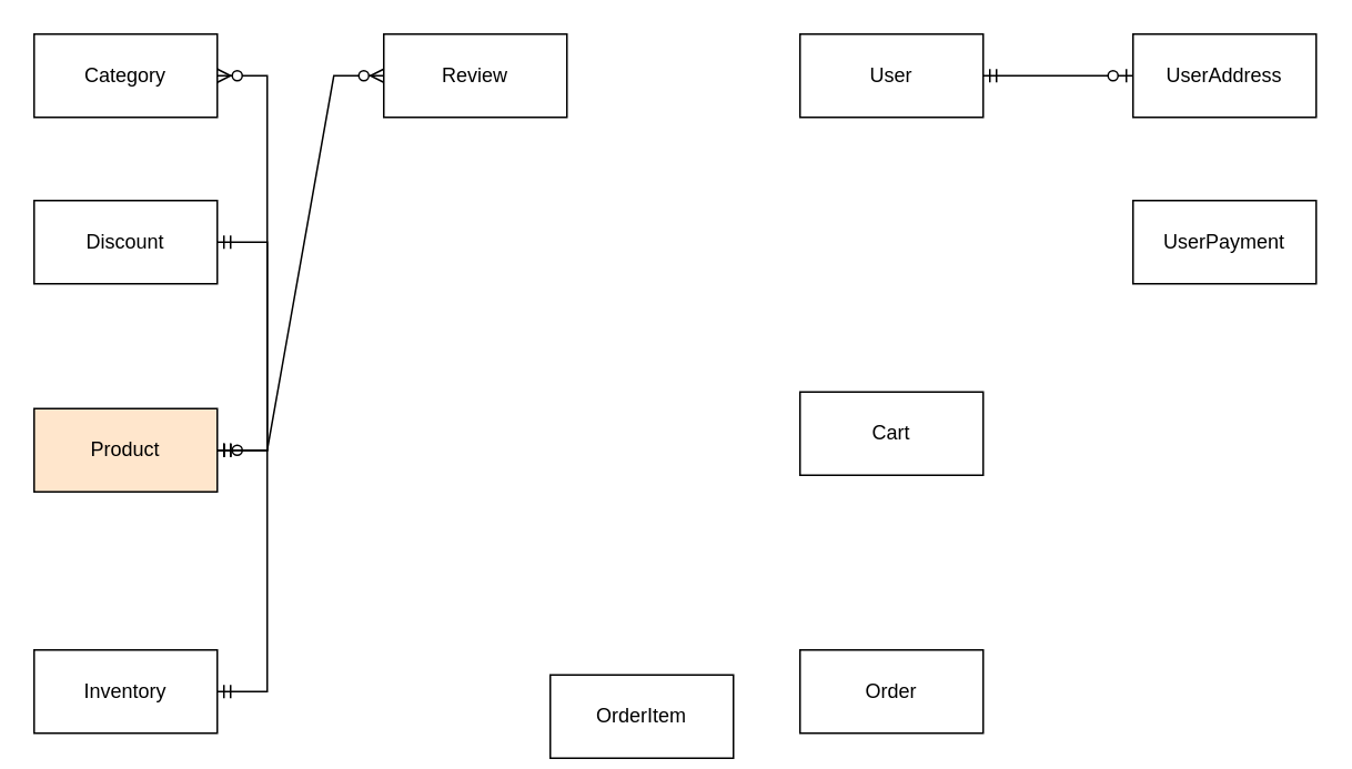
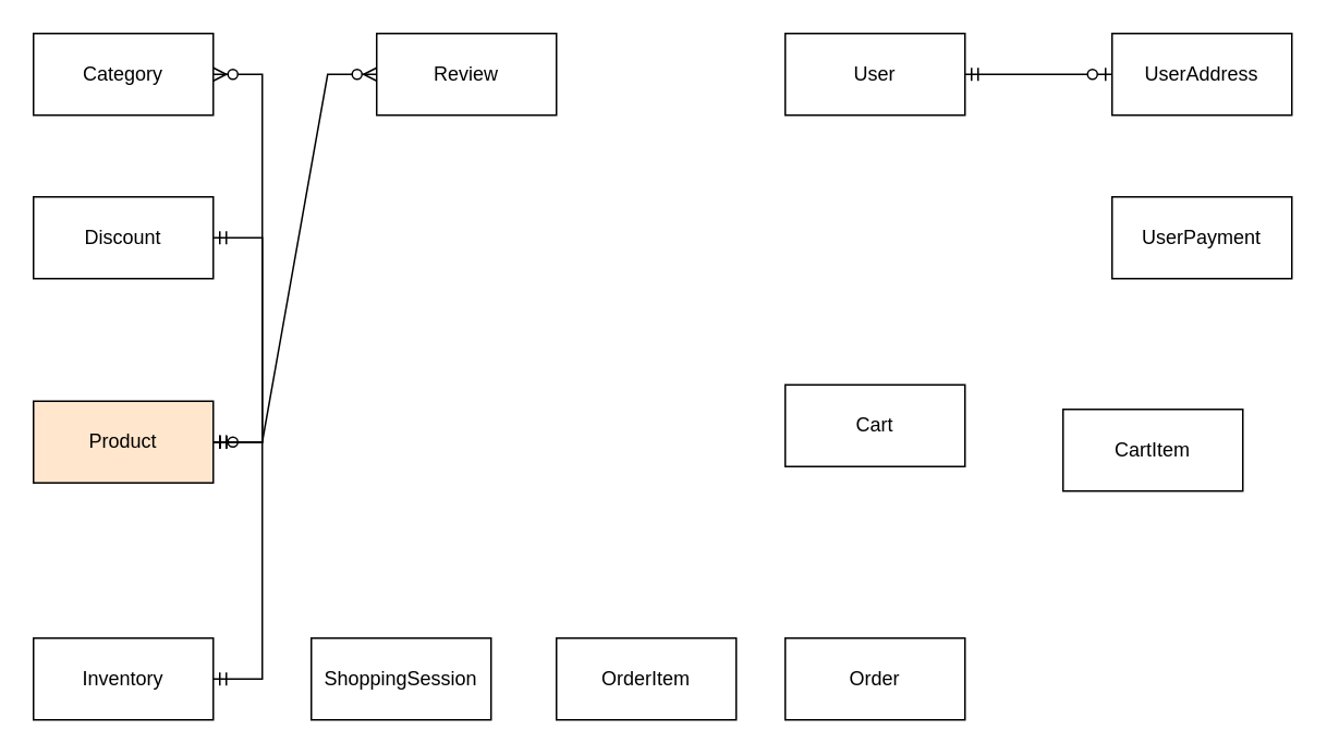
  <mxCell id="0" />
  <mxCell id="1" parent="0" />
  <mxCell id="2" value="Product" style="html=1;whiteSpace=wrap;fillColor=#ffe6cc;" parent="1" vertex="1"><mxGeometry x="20" y="245" width="110" height="50" as="geometry" /></mxCell>
  <mxCell id="3" value="Category" style="html=1;whiteSpace=wrap;" parent="1" vertex="1"><mxGeometry x="20" y="20" width="110" height="50" as="geometry" /></mxCell>
  <mxCell id="4" value="Inventory" style="html=1;whiteSpace=wrap;" parent="1" vertex="1"><mxGeometry x="20" y="390" width="110" height="50" as="geometry" /></mxCell>
  <mxCell id="5" value="Review" style="html=1;whiteSpace=wrap;" parent="1" vertex="1"><mxGeometry x="230" y="20" width="110" height="50" as="geometry" /></mxCell>
  <mxCell id="6" value="Order" style="html=1;whiteSpace=wrap;" parent="1" vertex="1"><mxGeometry x="480" y="390" width="110" height="50" as="geometry" /></mxCell>
- <mxCell id="7" value="OrderItem" style="html=1;whiteSpace=wrap;" parent="1" vertex="1"><mxGeometry x="330" y="405" width="110" height="50" as="geometry" /></mxCell>
+ <mxCell id="7" value="OrderItem" style="html=1;whiteSpace=wrap;" parent="1" vertex="1"><mxGeometry x="340" y="390" width="110" height="50" as="geometry" /></mxCell>
  <mxCell id="8" value="User" style="html=1;whiteSpace=wrap;" parent="1" vertex="1"><mxGeometry x="480" y="20" width="110" height="50" as="geometry" /></mxCell>
  <mxCell id="9" value="UserAddress" style="html=1;whiteSpace=wrap;" parent="1" vertex="1"><mxGeometry x="680" y="20" width="110" height="50" as="geometry" /></mxCell>
  <mxCell id="10" value="UserPayment" style="html=1;whiteSpace=wrap;" parent="1" vertex="1"><mxGeometry x="680" y="120" width="110" height="50" as="geometry" /></mxCell>
  <mxCell id="11" value="Discount" style="html=1;whiteSpace=wrap;" parent="1" vertex="1"><mxGeometry x="20" y="120" width="110" height="50" as="geometry" /></mxCell>
  <mxCell id="12" value="" style="edgeStyle=entityRelationEdgeStyle;fontSize=12;html=1;endArrow=ERzeroToOne;startArrow=ERmandOne;rounded=0;" parent="1" source="11" target="2" edge="1"><mxGeometry width="100" height="100" relative="1" as="geometry"><mxPoint x="390" y="380" as="sourcePoint" /><mxPoint x="490" y="280" as="targetPoint" /></mxGeometry></mxCell>
  <mxCell id="13" value="" style="edgeStyle=entityRelationEdgeStyle;fontSize=12;html=1;endArrow=ERmandOne;startArrow=ERmandOne;rounded=0;" parent="1" source="2" target="4" edge="1"><mxGeometry width="100" height="100" relative="1" as="geometry"><mxPoint x="390" y="380" as="sourcePoint" /><mxPoint x="490" y="280" as="targetPoint" /><Array as="points"><mxPoint x="240" y="310" /><mxPoint x="240" y="300" /><mxPoint x="140" y="330" /><mxPoint x="150" y="310" /></Array></mxGeometry></mxCell>
  <mxCell id="14" value="" style="edgeStyle=entityRelationEdgeStyle;fontSize=12;html=1;endArrow=ERzeroToMany;startArrow=ERmandOne;rounded=0;" parent="1" source="2" target="3" edge="1"><mxGeometry width="100" height="100" relative="1" as="geometry"><mxPoint x="330" y="330" as="sourcePoint" /><mxPoint x="430" y="230" as="targetPoint" /></mxGeometry></mxCell>
  <mxCell id="15" value="" style="edgeStyle=entityRelationEdgeStyle;fontSize=12;html=1;endArrow=ERzeroToMany;startArrow=ERmandOne;rounded=0;" parent="1" source="2" target="5" edge="1"><mxGeometry width="100" height="100" relative="1" as="geometry"><mxPoint x="330" y="330" as="sourcePoint" /><mxPoint x="430" y="230" as="targetPoint" /></mxGeometry></mxCell>
  <mxCell id="16" value="" style="edgeStyle=entityRelationEdgeStyle;fontSize=12;html=1;endArrow=ERzeroToOne;startArrow=ERmandOne;rounded=0;" parent="1" source="8" target="9" edge="1"><mxGeometry width="100" height="100" relative="1" as="geometry"><mxPoint x="600" y="55" as="sourcePoint" /><mxPoint x="690" y="155" as="targetPoint" /></mxGeometry></mxCell>
+ <mxCell id="17" value="ShoppingSession" style="html=1;whiteSpace=wrap;" parent="1" vertex="1"><mxGeometry x="190" y="390" width="110" height="50" as="geometry" /></mxCell>
+ <mxCell id="18" value="CartItem" style="html=1;whiteSpace=wrap;" parent="1" vertex="1"><mxGeometry x="650" y="250" width="110" height="50" as="geometry" /></mxCell>
  <mxCell id="19" value="Cart" style="html=1;whiteSpace=wrap;" parent="1" vertex="1"><mxGeometry x="480" y="235" width="110" height="50" as="geometry" /></mxCell>
